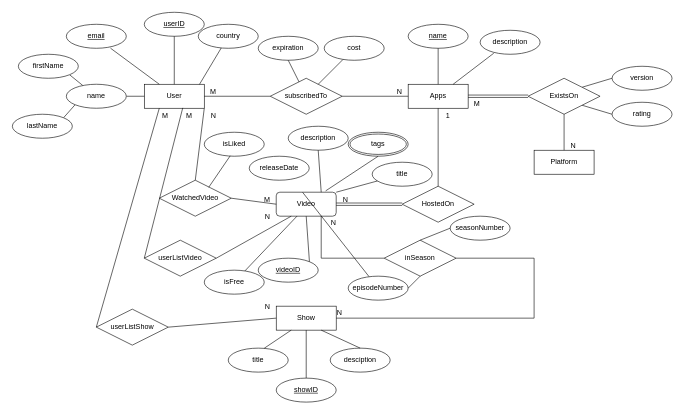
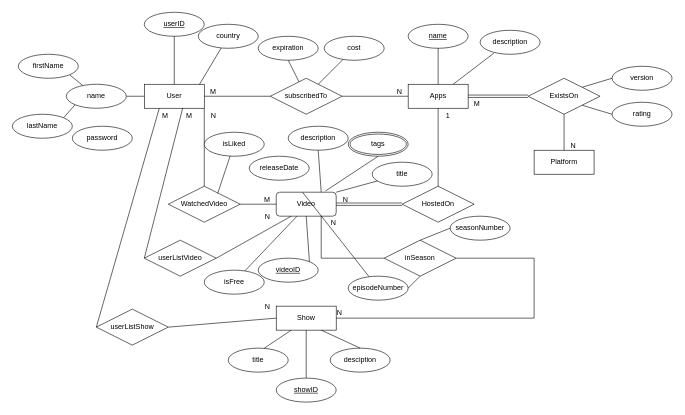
  <mxCell id="0" />
  <mxCell id="1" parent="0" />
  <mxCell id="2" value="User" style="whiteSpace=wrap;html=1;align=center;" parent="1" vertex="1"><mxGeometry x="240" y="140" width="100" height="40" as="geometry" /></mxCell>
  <mxCell id="3" value="" style="endArrow=none;html=1;rounded=0;entryX=1;entryY=1;entryDx=0;entryDy=0;" parent="1" source="11" target="10" edge="1"><mxGeometry relative="1" as="geometry"><mxPoint x="60" y="150" as="sourcePoint" /><mxPoint x="220" y="150" as="targetPoint" /></mxGeometry></mxCell>
  <mxCell id="4" value="" style="endArrow=none;html=1;rounded=0;entryX=0;entryY=0.5;entryDx=0;entryDy=0;exitX=1;exitY=0.5;exitDx=0;exitDy=0;" parent="1" source="11" target="2" edge="1"><mxGeometry relative="1" as="geometry"><mxPoint x="140" y="209.5" as="sourcePoint" /><mxPoint x="300" y="209.5" as="targetPoint" /></mxGeometry></mxCell>
  <mxCell id="5" value="" style="endArrow=none;html=1;rounded=0;entryX=0;entryY=1;entryDx=0;entryDy=0;exitX=1;exitY=0;exitDx=0;exitDy=0;" parent="1" source="9" target="11" edge="1"><mxGeometry relative="1" as="geometry"><mxPoint x="130" y="220" as="sourcePoint" /><mxPoint x="290" y="220" as="targetPoint" /></mxGeometry></mxCell>
  <mxCell id="6" value="" style="endArrow=none;html=1;rounded=0;exitX=0.92;exitY=0.005;exitDx=0;exitDy=0;exitPerimeter=0;" parent="1" source="2" target="12" edge="1"><mxGeometry relative="1" as="geometry"><mxPoint x="230" y="140" as="sourcePoint" /><mxPoint x="332" y="70" as="targetPoint" /></mxGeometry></mxCell>
- <mxCell id="7" value="email" style="ellipse;whiteSpace=wrap;html=1;align=center;fontStyle=4" parent="1" vertex="1"><mxGeometry x="110" y="40" width="100" height="40" as="geometry" /></mxCell>
+ <mxCell id="8" value="password" style="ellipse;whiteSpace=wrap;html=1;align=center;" parent="1" vertex="1"><mxGeometry x="120" y="210" width="100" height="40" as="geometry" /></mxCell>
  <mxCell id="9" value="lastName" style="ellipse;whiteSpace=wrap;html=1;align=center;" parent="1" vertex="1"><mxGeometry x="20" y="190" width="100" height="40" as="geometry" /></mxCell>
  <mxCell id="10" value="firstName" style="ellipse;whiteSpace=wrap;html=1;align=center;" parent="1" vertex="1"><mxGeometry x="30" y="90" width="100" height="40" as="geometry" /></mxCell>
  <mxCell id="11" value="name" style="ellipse;whiteSpace=wrap;html=1;align=center;" parent="1" vertex="1"><mxGeometry x="110" y="140" width="100" height="40" as="geometry" /></mxCell>
  <mxCell id="12" value="country" style="ellipse;whiteSpace=wrap;html=1;align=center;" parent="1" vertex="1"><mxGeometry x="330" y="40" width="100" height="40" as="geometry" /></mxCell>
- <mxCell id="13" value="" style="endArrow=none;html=1;rounded=0;entryX=0.736;entryY=0.995;entryDx=0;entryDy=0;exitX=0.25;exitY=0;exitDx=0;exitDy=0;entryPerimeter=0;" parent="1" source="2" target="7" edge="1"><mxGeometry relative="1" as="geometry"><mxPoint x="180" y="129" as="sourcePoint" /><mxPoint x="340" y="129" as="targetPoint" /></mxGeometry></mxCell>
  <mxCell id="14" value="" style="endArrow=none;html=1;rounded=0;entryX=0;entryY=0.5;entryDx=0;entryDy=0;exitX=1;exitY=0;exitDx=0;exitDy=0;" parent="1" source="21" target="18" edge="1"><mxGeometry relative="1" as="geometry"><mxPoint x="720" y="200" as="sourcePoint" /><mxPoint x="880" y="200" as="targetPoint" /></mxGeometry></mxCell>
  <mxCell id="15" value="" style="endArrow=none;html=1;rounded=0;entryX=0;entryY=0.5;entryDx=0;entryDy=0;exitX=1;exitY=1;exitDx=0;exitDy=0;" parent="1" source="21" target="17" edge="1"><mxGeometry relative="1" as="geometry"><mxPoint x="730" y="210" as="sourcePoint" /><mxPoint x="890" y="210" as="targetPoint" /></mxGeometry></mxCell>
  <mxCell id="16" value="Apps" style="whiteSpace=wrap;html=1;align=center;" parent="1" vertex="1"><mxGeometry x="680" y="140" width="100" height="40" as="geometry" /></mxCell>
  <mxCell id="17" value="rating" style="ellipse;whiteSpace=wrap;html=1;align=center;" parent="1" vertex="1"><mxGeometry x="1020" y="170" width="100" height="40" as="geometry" /></mxCell>
  <mxCell id="18" value="version" style="ellipse;whiteSpace=wrap;html=1;align=center;" parent="1" vertex="1"><mxGeometry x="1020" y="110" width="100" height="40" as="geometry" /></mxCell>
  <mxCell id="19" value="description" style="ellipse;whiteSpace=wrap;html=1;align=center;" parent="1" vertex="1"><mxGeometry x="800" y="50" width="100" height="40" as="geometry" /></mxCell>
  <mxCell id="20" value="name" style="ellipse;whiteSpace=wrap;html=1;align=center;fontStyle=4" parent="1" vertex="1"><mxGeometry x="680" y="40" width="100" height="40" as="geometry" /></mxCell>
  <mxCell id="21" value="ExistsOn" style="shape=rhombus;perimeter=rhombusPerimeter;whiteSpace=wrap;html=1;align=center;" parent="1" vertex="1"><mxGeometry x="880" y="130" width="120" height="60" as="geometry" /></mxCell>
  <mxCell id="22" value="Platform" style="whiteSpace=wrap;html=1;align=center;" parent="1" vertex="1"><mxGeometry x="890" y="250" width="100" height="40" as="geometry" /></mxCell>
  <mxCell id="23" value="" style="endArrow=none;html=1;rounded=0;entryX=0.5;entryY=1;entryDx=0;entryDy=0;exitX=0.5;exitY=0;exitDx=0;exitDy=0;" parent="1" source="22" target="21" edge="1"><mxGeometry relative="1" as="geometry"><mxPoint x="830" y="230" as="sourcePoint" /><mxPoint x="990" y="230" as="targetPoint" /></mxGeometry></mxCell>
  <mxCell id="24" value="" style="shape=link;html=1;rounded=0;entryX=1;entryY=0.5;entryDx=0;entryDy=0;exitX=0;exitY=0.5;exitDx=0;exitDy=0;" parent="1" source="21" target="16" edge="1"><mxGeometry relative="1" as="geometry"><mxPoint x="730" y="230" as="sourcePoint" /><mxPoint x="790" y="270" as="targetPoint" /></mxGeometry></mxCell>
  <mxCell id="25" value="M" style="resizable=0;html=1;align=right;verticalAlign=bottom;" parent="24" connectable="0" vertex="1"><mxGeometry x="1" relative="1" as="geometry"><mxPoint x="20" y="20" as="offset" /></mxGeometry></mxCell>
  <mxCell id="26" value="N" style="resizable=0;html=1;align=right;verticalAlign=bottom;" parent="1" connectable="0" vertex="1"><mxGeometry x="960" y="250" as="geometry" /></mxCell>
  <mxCell id="27" value="" style="endArrow=none;html=1;rounded=0;entryX=0.5;entryY=1;entryDx=0;entryDy=0;exitX=0.5;exitY=0;exitDx=0;exitDy=0;" parent="1" source="16" target="20" edge="1"><mxGeometry relative="1" as="geometry"><mxPoint x="650" y="130" as="sourcePoint" /><mxPoint x="810" y="130" as="targetPoint" /></mxGeometry></mxCell>
  <mxCell id="28" value="" style="endArrow=none;html=1;rounded=0;entryX=0.228;entryY=0.955;entryDx=0;entryDy=0;entryPerimeter=0;exitX=0.75;exitY=0;exitDx=0;exitDy=0;" parent="1" source="16" target="19" edge="1"><mxGeometry relative="1" as="geometry"><mxPoint x="670" y="140" as="sourcePoint" /><mxPoint x="830" y="140" as="targetPoint" /></mxGeometry></mxCell>
  <mxCell id="29" value="" style="endArrow=none;html=1;rounded=0;entryX=0;entryY=0.5;entryDx=0;entryDy=0;exitX=1;exitY=0.5;exitDx=0;exitDy=0;" parent="1" source="2" target="31" edge="1"><mxGeometry relative="1" as="geometry"><mxPoint x="240" y="290" as="sourcePoint" /><mxPoint x="400" y="290" as="targetPoint" /></mxGeometry></mxCell>
  <mxCell id="30" value="" style="endArrow=none;html=1;rounded=0;entryX=0;entryY=0.5;entryDx=0;entryDy=0;exitX=1;exitY=0.5;exitDx=0;exitDy=0;" parent="1" source="31" target="16" edge="1"><mxGeometry relative="1" as="geometry"><mxPoint x="230" y="330" as="sourcePoint" /><mxPoint x="390" y="330" as="targetPoint" /></mxGeometry></mxCell>
  <mxCell id="31" value="subscribedTo" style="shape=rhombus;perimeter=rhombusPerimeter;whiteSpace=wrap;html=1;align=center;" parent="1" vertex="1"><mxGeometry x="450" y="130" width="120" height="60" as="geometry" /></mxCell>
  <mxCell id="32" value="N" style="resizable=0;html=1;align=right;verticalAlign=bottom;" parent="1" connectable="0" vertex="1"><mxGeometry x="670" y="160" as="geometry" /></mxCell>
  <mxCell id="33" value="M" style="resizable=0;html=1;align=right;verticalAlign=bottom;" parent="1" connectable="0" vertex="1"><mxGeometry x="360" y="160" as="geometry" /></mxCell>
  <mxCell id="34" value="cost" style="ellipse;whiteSpace=wrap;html=1;align=center;" parent="1" vertex="1"><mxGeometry x="540" width="100" height="40" as="geometry" y="60" /></mxCell>
  <mxCell id="35" value="expiration" style="ellipse;whiteSpace=wrap;html=1;align=center;" parent="1" vertex="1"><mxGeometry x="430" width="100" height="40" as="geometry" y="60" /></mxCell>
  <mxCell id="36" value="" style="endArrow=none;html=1;rounded=0;entryX=0.5;entryY=1;entryDx=0;entryDy=0;" parent="1" source="31" target="35" edge="1"><mxGeometry relative="1" as="geometry"><mxPoint x="500" y="300" as="sourcePoint" /><mxPoint x="660" y="300" as="targetPoint" /></mxGeometry></mxCell>
  <mxCell id="37" value="" style="endArrow=none;html=1;rounded=0;" parent="1" source="34" target="31" edge="1"><mxGeometry relative="1" as="geometry"><mxPoint x="335" y="210" as="sourcePoint" /><mxPoint x="495" y="210" as="targetPoint" /></mxGeometry></mxCell>
  <mxCell id="38" value="Video" style="whiteSpace=wrap;html=1;align=center;rounded=1;" parent="1" vertex="1"><mxGeometry x="460" y="320" width="100" height="40" as="geometry" /></mxCell>
  <mxCell id="39" value="isFree" style="ellipse;whiteSpace=wrap;html=1;align=center;" parent="1" vertex="1"><mxGeometry x="340" y="450" width="100" height="40" as="geometry" /></mxCell>
  <mxCell id="40" value="releaseDate" style="ellipse;whiteSpace=wrap;html=1;align=center;" parent="1" vertex="1"><mxGeometry x="415" y="260" width="100" height="40" as="geometry" /></mxCell>
  <mxCell id="41" value="description" style="ellipse;whiteSpace=wrap;html=1;align=center;" parent="1" vertex="1"><mxGeometry x="480" y="210" width="100" height="40" as="geometry" /></mxCell>
  <mxCell id="42" value="title" style="ellipse;whiteSpace=wrap;html=1;align=center;" parent="1" vertex="1"><mxGeometry x="620" y="270" width="100" height="40" as="geometry" /></mxCell>
  <mxCell id="43" value="tags" style="ellipse;shape=doubleEllipse;margin=3;whiteSpace=wrap;html=1;align=center;" parent="1" vertex="1"><mxGeometry x="580" y="220" width="100" height="40" as="geometry" /></mxCell>
  <mxCell id="44" value="videoID" style="ellipse;whiteSpace=wrap;html=1;align=center;fontStyle=4" parent="1" vertex="1"><mxGeometry x="430" y="430" width="100" height="40" as="geometry" /></mxCell>
  <mxCell id="45" value="HostedOn" style="shape=rhombus;perimeter=rhombusPerimeter;whiteSpace=wrap;html=1;align=center;" parent="1" vertex="1"><mxGeometry x="670" y="310" width="120" height="60" as="geometry" /></mxCell>
  <mxCell id="46" value="" style="shape=link;html=1;rounded=0;entryX=1;entryY=0.5;entryDx=0;entryDy=0;" parent="1" source="45" target="38" edge="1"><mxGeometry relative="1" as="geometry"><mxPoint x="500" y="280" as="sourcePoint" /><mxPoint x="660" y="280" as="targetPoint" /></mxGeometry></mxCell>
  <mxCell id="47" value="N" style="resizable=0;html=1;align=right;verticalAlign=bottom;" parent="46" connectable="0" vertex="1"><mxGeometry x="1" relative="1" as="geometry"><mxPoint x="20" as="offset" /></mxGeometry></mxCell>
  <mxCell id="48" value="" style="endArrow=none;html=1;rounded=0;entryX=0.5;entryY=1;entryDx=0;entryDy=0;exitX=0.5;exitY=0;exitDx=0;exitDy=0;" parent="1" source="45" target="16" edge="1"><mxGeometry relative="1" as="geometry"><mxPoint x="500" y="280" as="sourcePoint" /><mxPoint x="660" y="280" as="targetPoint" /></mxGeometry></mxCell>
  <mxCell id="49" value="1" style="resizable=0;html=1;align=right;verticalAlign=bottom;" parent="1" connectable="0" vertex="1"><mxGeometry x="750" y="200" as="geometry" /></mxCell>
- <mxCell id="50" value="WatchedVideo" style="shape=rhombus;perimeter=rhombusPerimeter;whiteSpace=wrap;html=1;align=center;" parent="1" vertex="1"><mxGeometry x="265" y="300" width="120" height="60" as="geometry" /></mxCell>
+ <mxCell id="50" value="WatchedVideo" style="shape=rhombus;perimeter=rhombusPerimeter;whiteSpace=wrap;html=1;align=center;" parent="1" vertex="1"><mxGeometry x="280" y="310" width="120" height="60" as="geometry" /></mxCell>
  <mxCell id="51" value="" style="endArrow=none;html=1;rounded=0;entryX=1;entryY=1;entryDx=0;entryDy=0;exitX=0.5;exitY=0;exitDx=0;exitDy=0;" parent="1" source="50" target="2" edge="1"><mxGeometry relative="1" as="geometry"><mxPoint x="500" y="280" as="sourcePoint" /><mxPoint x="660" y="280" as="targetPoint" /></mxGeometry></mxCell>
  <mxCell id="52" value="" style="endArrow=none;html=1;rounded=0;entryX=0;entryY=0.5;entryDx=0;entryDy=0;exitX=1;exitY=0.5;exitDx=0;exitDy=0;" parent="1" source="50" target="38" edge="1"><mxGeometry relative="1" as="geometry"><mxPoint x="350" y="320" as="sourcePoint" /><mxPoint x="350" y="190" as="targetPoint" /></mxGeometry></mxCell>
  <mxCell id="53" value="M" style="resizable=0;html=1;align=right;verticalAlign=bottom;" parent="1" connectable="0" vertex="1"><mxGeometry x="450" y="340" as="geometry" /></mxCell>
  <mxCell id="54" value="N" style="resizable=0;html=1;align=right;verticalAlign=bottom;" parent="1" connectable="0" vertex="1"><mxGeometry x="360" y="200" as="geometry" /></mxCell>
  <mxCell id="55" value="isLiked" style="ellipse;whiteSpace=wrap;html=1;align=center;" parent="1" vertex="1"><mxGeometry x="340" y="220" width="100" height="40" as="geometry" /></mxCell>
  <mxCell id="56" value="" style="endArrow=none;html=1;rounded=0;entryX=0.432;entryY=0.985;entryDx=0;entryDy=0;entryPerimeter=0;exitX=0.687;exitY=0.197;exitDx=0;exitDy=0;exitPerimeter=0;" parent="1" source="50" target="55" edge="1"><mxGeometry relative="1" as="geometry"><mxPoint x="210" y="320" as="sourcePoint" /><mxPoint x="370" y="320" as="targetPoint" /></mxGeometry></mxCell>
  <mxCell id="57" value="Show" style="whiteSpace=wrap;html=1;align=center;" parent="1" vertex="1"><mxGeometry x="460" y="510" width="100" height="40" as="geometry" /></mxCell>
  <mxCell id="58" value="title" style="ellipse;whiteSpace=wrap;html=1;align=center;fontStyle=0" parent="1" vertex="1"><mxGeometry x="380" y="580" width="100" height="40" as="geometry" /></mxCell>
  <mxCell id="59" value="desciption" style="ellipse;whiteSpace=wrap;html=1;align=center;" parent="1" vertex="1"><mxGeometry x="550" y="580" width="100" height="40" as="geometry" /></mxCell>
  <mxCell id="60" value="N" style="resizable=0;html=1;align=right;verticalAlign=bottom;" parent="1" connectable="0" vertex="1"><mxGeometry x="570" y="530" as="geometry" /></mxCell>
  <mxCell id="61" value="" style="endArrow=none;html=1;rounded=0;entryX=0.25;entryY=1;entryDx=0;entryDy=0;exitX=0;exitY=0.5;exitDx=0;exitDy=0;" parent="1" source="79" target="2" edge="1"><mxGeometry relative="1" as="geometry"><mxPoint x="180" y="370" as="sourcePoint" /><mxPoint x="310" y="289.5" as="targetPoint" /><Array as="points" /></mxGeometry></mxCell>
  <mxCell id="62" value="" style="endArrow=none;html=1;rounded=0;entryX=0.25;entryY=1;entryDx=0;entryDy=0;exitX=0.6;exitY=0.005;exitDx=0;exitDy=0;exitPerimeter=0;" parent="1" source="58" target="57" edge="1"><mxGeometry relative="1" as="geometry"><mxPoint x="310" y="580" as="sourcePoint" /><mxPoint x="470" y="580" as="targetPoint" /></mxGeometry></mxCell>
  <mxCell id="63" value="" style="endArrow=none;html=1;rounded=0;entryX=1;entryY=0;entryDx=0;entryDy=0;exitX=0.5;exitY=1;exitDx=0;exitDy=0;" parent="1" source="38" target="44" edge="1"><mxGeometry relative="1" as="geometry"><mxPoint x="500" y="410" as="sourcePoint" /><mxPoint x="660" y="410" as="targetPoint" /></mxGeometry></mxCell>
  <mxCell id="64" value="M" style="resizable=0;html=1;align=right;verticalAlign=bottom;" parent="1" connectable="0" vertex="1"><mxGeometry x="280" y="200" as="geometry" /></mxCell>
  <mxCell id="65" value="" style="endArrow=none;html=1;rounded=0;entryX=0.25;entryY=1;entryDx=0;entryDy=0;exitX=1;exitY=0.5;exitDx=0;exitDy=0;" parent="1" source="80" target="38" edge="1"><mxGeometry relative="1" as="geometry"><mxPoint x="380" y="420" as="sourcePoint" /><mxPoint x="480" y="420" as="targetPoint" /></mxGeometry></mxCell>
  <mxCell id="66" value="" style="endArrow=none;html=1;rounded=0;entryX=0;entryY=0.5;entryDx=0;entryDy=0;exitX=1;exitY=0.5;exitDx=0;exitDy=0;" parent="1" source="79" target="57" edge="1"><mxGeometry relative="1" as="geometry"><mxPoint x="380" y="530" as="sourcePoint" /><mxPoint x="480" y="420" as="targetPoint" /></mxGeometry></mxCell>
  <mxCell id="67" value="N" style="resizable=0;html=1;align=right;verticalAlign=bottom;" parent="1" connectable="0" vertex="1"><mxGeometry x="450" y="370" as="geometry" /></mxCell>
  <mxCell id="68" value="N" style="resizable=0;html=1;align=right;verticalAlign=bottom;" parent="1" connectable="0" vertex="1"><mxGeometry x="450" y="520" as="geometry" /></mxCell>
  <mxCell id="69" value="" style="endArrow=none;html=1;rounded=0;entryX=0.75;entryY=1;entryDx=0;entryDy=0;exitX=0.5;exitY=0;exitDx=0;exitDy=0;" parent="1" source="59" target="57" edge="1"><mxGeometry relative="1" as="geometry"><mxPoint x="490" y="570" as="sourcePoint" /><mxPoint x="650" y="570" as="targetPoint" /></mxGeometry></mxCell>
  <mxCell id="70" value="" style="endArrow=none;html=1;rounded=0;exitX=1;exitY=0;exitDx=0;exitDy=0;" parent="1" source="38" target="42" edge="1"><mxGeometry relative="1" as="geometry"><mxPoint x="320" y="420" as="sourcePoint" /><mxPoint x="480" y="420" as="targetPoint" /></mxGeometry></mxCell>
  <mxCell id="71" value="" style="endArrow=none;html=1;rounded=0;exitX=0.347;exitY=0.997;exitDx=0;exitDy=0;exitPerimeter=0;" parent="1" source="38" target="39" edge="1"><mxGeometry relative="1" as="geometry"><mxPoint x="340" y="400" as="sourcePoint" /><mxPoint x="500" y="400" as="targetPoint" /></mxGeometry></mxCell>
  <mxCell id="72" value="" style="endArrow=none;html=1;rounded=0;entryX=0.5;entryY=1;entryDx=0;entryDy=0;exitX=0.824;exitY=-0.055;exitDx=0;exitDy=0;exitPerimeter=0;" parent="1" source="38" target="43" edge="1"><mxGeometry relative="1" as="geometry"><mxPoint x="340" y="440" as="sourcePoint" /><mxPoint x="500" y="440" as="targetPoint" /></mxGeometry></mxCell>
  <mxCell id="73" value="" style="endArrow=none;html=1;rounded=0;exitX=0.44;exitY=0.005;exitDx=0;exitDy=0;exitPerimeter=0;" parent="1" source="38" target="88" edge="1"><mxGeometry relative="1" as="geometry"><mxPoint x="320" y="420" as="sourcePoint" /><mxPoint x="480" y="420" as="targetPoint" /></mxGeometry></mxCell>
  <mxCell id="74" value="" style="endArrow=none;html=1;rounded=0;entryX=0.5;entryY=1;entryDx=0;entryDy=0;exitX=0.75;exitY=0;exitDx=0;exitDy=0;" parent="1" source="38" target="41" edge="1"><mxGeometry relative="1" as="geometry"><mxPoint x="330" y="430" as="sourcePoint" /><mxPoint x="490" y="430" as="targetPoint" /></mxGeometry></mxCell>
  <mxCell id="75" value="showID" style="ellipse;whiteSpace=wrap;html=1;align=center;fontStyle=4" parent="1" vertex="1"><mxGeometry x="460" y="630" width="100" height="40" as="geometry" /></mxCell>
  <mxCell id="76" value="" style="endArrow=none;html=1;rounded=0;entryX=0.5;entryY=0;entryDx=0;entryDy=0;exitX=0.5;exitY=1;exitDx=0;exitDy=0;" parent="1" source="57" target="75" edge="1"><mxGeometry relative="1" as="geometry"><mxPoint x="570" y="540" as="sourcePoint" /><mxPoint x="650" y="540" as="targetPoint" /></mxGeometry></mxCell>
  <mxCell id="77" value="userID" style="ellipse;whiteSpace=wrap;html=1;align=center;fontStyle=4" parent="1" vertex="1"><mxGeometry x="240" y="20" width="100" height="40" as="geometry" /></mxCell>
  <mxCell id="78" value="" style="endArrow=none;html=1;rounded=0;entryX=0.5;entryY=1;entryDx=0;entryDy=0;exitX=0.5;exitY=0;exitDx=0;exitDy=0;" parent="1" source="2" target="77" edge="1"><mxGeometry relative="1" as="geometry"><mxPoint x="320" y="250" as="sourcePoint" /><mxPoint x="480" y="250" as="targetPoint" /></mxGeometry></mxCell>
  <mxCell id="79" value="userListShow" style="shape=rhombus;perimeter=rhombusPerimeter;whiteSpace=wrap;html=1;align=center;" vertex="1" parent="1"><mxGeometry x="160" y="515" width="120" height="60" as="geometry" /></mxCell>
  <mxCell id="80" value="userListVideo" style="shape=rhombus;perimeter=rhombusPerimeter;whiteSpace=wrap;html=1;align=center;" vertex="1" parent="1"><mxGeometry x="240" y="400" width="120" height="60" as="geometry" /></mxCell>
  <mxCell id="81" value="" style="endArrow=none;html=1;exitX=0;exitY=0.5;exitDx=0;exitDy=0;entryX=0.641;entryY=0.985;entryDx=0;entryDy=0;entryPerimeter=0;" edge="1" parent="1" source="80" target="2"><mxGeometry width="50" height="50" relative="1" as="geometry"><mxPoint x="630" y="340" as="sourcePoint" /><mxPoint x="680" y="290" as="targetPoint" /></mxGeometry></mxCell>
  <mxCell id="82" value="M" style="resizable=0;html=1;align=right;verticalAlign=bottom;" connectable="0" vertex="1" parent="1"><mxGeometry x="320" y="200" as="geometry" /></mxCell>
  <mxCell id="83" value="inSeason" style="shape=rhombus;perimeter=rhombusPerimeter;whiteSpace=wrap;html=1;align=center;" vertex="1" parent="1"><mxGeometry x="640" y="400" width="120" height="60" as="geometry" /></mxCell>
  <mxCell id="84" value="" style="endArrow=none;html=1;rounded=0;exitX=0.75;exitY=1;exitDx=0;exitDy=0;entryX=0;entryY=0.5;entryDx=0;entryDy=0;" edge="1" parent="1" source="38" target="83"><mxGeometry relative="1" as="geometry"><mxPoint x="570" y="430" as="sourcePoint" /><mxPoint x="730" y="430" as="targetPoint" /><Array as="points"><mxPoint x="535" y="430" /></Array></mxGeometry></mxCell>
  <mxCell id="85" value="" style="endArrow=none;html=1;rounded=0;entryX=1;entryY=0.5;entryDx=0;entryDy=0;exitX=1;exitY=0.5;exitDx=0;exitDy=0;" edge="1" parent="1" source="57" target="83"><mxGeometry relative="1" as="geometry"><mxPoint x="890" y="510" as="sourcePoint" /><mxPoint x="730" y="430" as="targetPoint" /><Array as="points"><mxPoint x="890" y="530" /><mxPoint x="890" y="430" /></Array></mxGeometry></mxCell>
  <mxCell id="86" value="N" style="resizable=0;html=1;align=right;verticalAlign=bottom;" connectable="0" vertex="1" parent="1"><mxGeometry x="560.002" y="380" as="geometry" /></mxCell>
  <mxCell id="87" value="seasonNumber" style="ellipse;whiteSpace=wrap;html=1;align=center;" vertex="1" parent="1"><mxGeometry x="750" y="360" width="100" height="40" as="geometry" /></mxCell>
  <mxCell id="88" value="episodeNumber" style="ellipse;whiteSpace=wrap;html=1;align=center;" vertex="1" parent="1"><mxGeometry x="580" y="460" width="100" height="40" as="geometry" /></mxCell>
  <mxCell id="89" value="" style="endArrow=none;html=1;rounded=0;entryX=0;entryY=0.5;entryDx=0;entryDy=0;exitX=0.5;exitY=0;exitDx=0;exitDy=0;" edge="1" parent="1" source="83" target="87"><mxGeometry relative="1" as="geometry"><mxPoint x="570" y="430" as="sourcePoint" /><mxPoint x="730" y="430" as="targetPoint" /></mxGeometry></mxCell>
  <mxCell id="90" value="" style="endArrow=none;html=1;rounded=0;entryX=0.5;entryY=1;entryDx=0;entryDy=0;exitX=1;exitY=0.5;exitDx=0;exitDy=0;" edge="1" parent="1" source="88" target="83"><mxGeometry relative="1" as="geometry"><mxPoint x="570" y="430" as="sourcePoint" /><mxPoint x="730" y="430" as="targetPoint" /></mxGeometry></mxCell>
